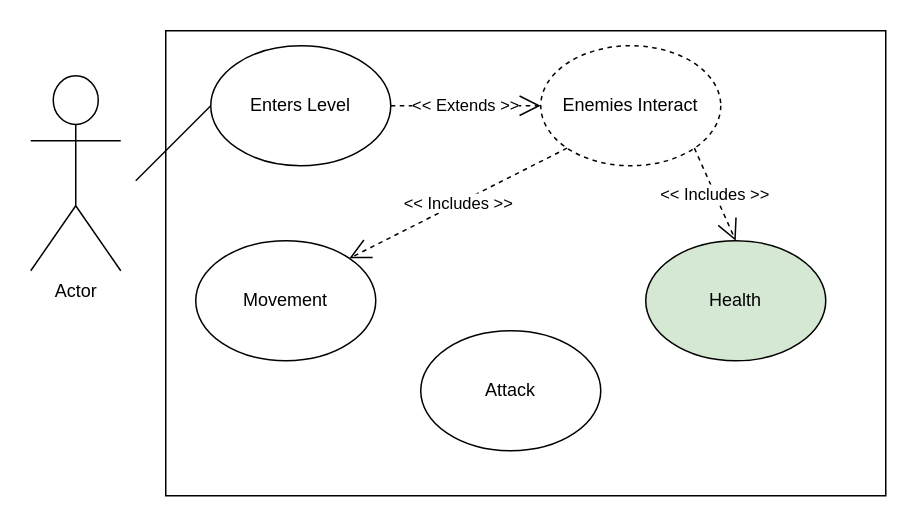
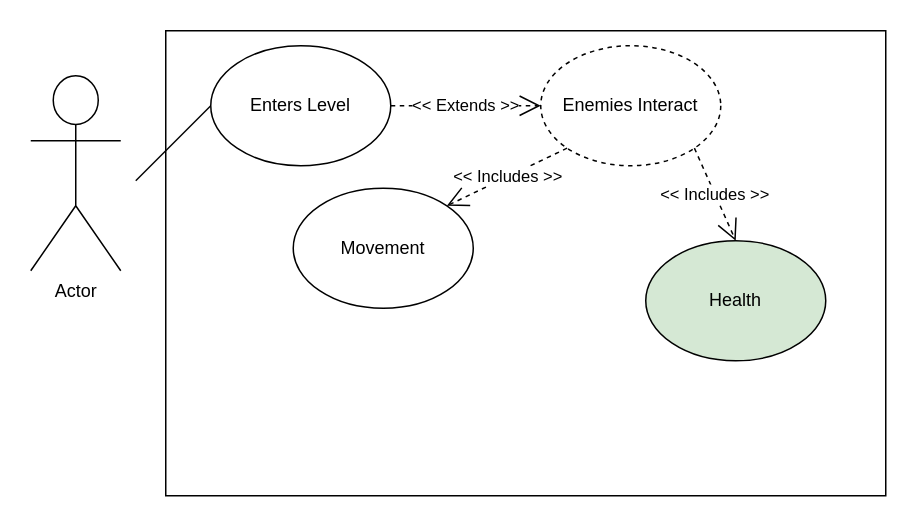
  <mxCell id="0" />
  <mxCell id="1" parent="0" />
  <mxCell id="2" value="Actor" style="shape=umlActor;verticalLabelPosition=bottom;verticalAlign=top;html=1;outlineConnect=0;" vertex="1" parent="1"><mxGeometry x="20" y="50" width="60" height="130" as="geometry" /></mxCell>
  <mxCell id="3" value="" style="rounded=0;whiteSpace=wrap;html=1;" vertex="1" parent="1"><mxGeometry x="110" y="20" width="480" height="310" as="geometry" /></mxCell>
  <mxCell id="4" value="" style="endArrow=none;html=1;rounded=0;" edge="1" parent="1"><mxGeometry width="50" height="50" relative="1" as="geometry"><mxPoint x="90" y="120" as="sourcePoint" /><mxPoint x="140" y="70" as="targetPoint" /></mxGeometry></mxCell>
  <mxCell id="5" value="Enters Level" style="ellipse;whiteSpace=wrap;html=1;" vertex="1" parent="1"><mxGeometry x="140" y="30" width="120" height="80" as="geometry" /></mxCell>
  <mxCell id="6" value="Enemies Interact" style="ellipse;whiteSpace=wrap;html=1;dashed=1;" vertex="1" parent="1"><mxGeometry x="360" y="30" width="120" height="80" as="geometry" /></mxCell>
  <mxCell id="7" value="&amp;lt;&amp;lt; Extends &amp;gt;&amp;gt;" style="endArrow=open;endSize=12;dashed=1;html=1;rounded=0;exitX=1;exitY=0.5;exitDx=0;exitDy=0;entryX=0;entryY=0.5;entryDx=0;entryDy=0;" edge="1" parent="1" source="5" target="6"><mxGeometry width="160" relative="1" as="geometry"><mxPoint x="210" y="170" as="sourcePoint" /><mxPoint x="370" y="170" as="targetPoint" /><mxPoint as="offset" /></mxGeometry></mxCell>
- <mxCell id="8" value="Movement" style="ellipse;whiteSpace=wrap;html=1;" vertex="1" parent="1"><mxGeometry x="130" y="160" width="120" height="80" as="geometry" /></mxCell>
- <mxCell id="9" value="Attack" style="ellipse;whiteSpace=wrap;html=1;" vertex="1" parent="1"><mxGeometry x="280" y="220" width="120" height="80" as="geometry" /></mxCell>
+ <mxCell id="8" value="Movement" style="ellipse;whiteSpace=wrap;html=1;" vertex="1" parent="1"><mxGeometry x="195" y="125" width="120" height="80" as="geometry" /></mxCell>
  <mxCell id="10" value="Health" style="ellipse;whiteSpace=wrap;html=1;fillColor=#d5e8d4;" vertex="1" parent="1"><mxGeometry x="430" y="160" width="120" height="80" as="geometry" /></mxCell>
  <mxCell id="11" value="&amp;lt;&amp;lt; Includes &amp;gt;&amp;gt;" style="endArrow=open;endSize=12;dashed=1;html=1;rounded=0;exitX=0;exitY=1;exitDx=0;exitDy=0;entryX=1;entryY=0;entryDx=0;entryDy=0;" edge="1" parent="1" source="6" target="8"><mxGeometry width="160" relative="1" as="geometry"><mxPoint x="270" y="80" as="sourcePoint" /><mxPoint x="370" y="80" as="targetPoint" /><mxPoint as="offset" /></mxGeometry></mxCell>
  <mxCell id="12" value="&amp;lt;&amp;lt; Includes &amp;gt;&amp;gt;" style="endArrow=open;endSize=12;dashed=1;html=1;rounded=0;exitX=1;exitY=1;exitDx=0;exitDy=0;entryX=0.5;entryY=0;entryDx=0;entryDy=0;" edge="1" parent="1" source="6" target="10"><mxGeometry width="160" relative="1" as="geometry"><mxPoint x="398" y="118" as="sourcePoint" /><mxPoint x="252" y="192" as="targetPoint" /><mxPoint as="offset" /></mxGeometry></mxCell>
